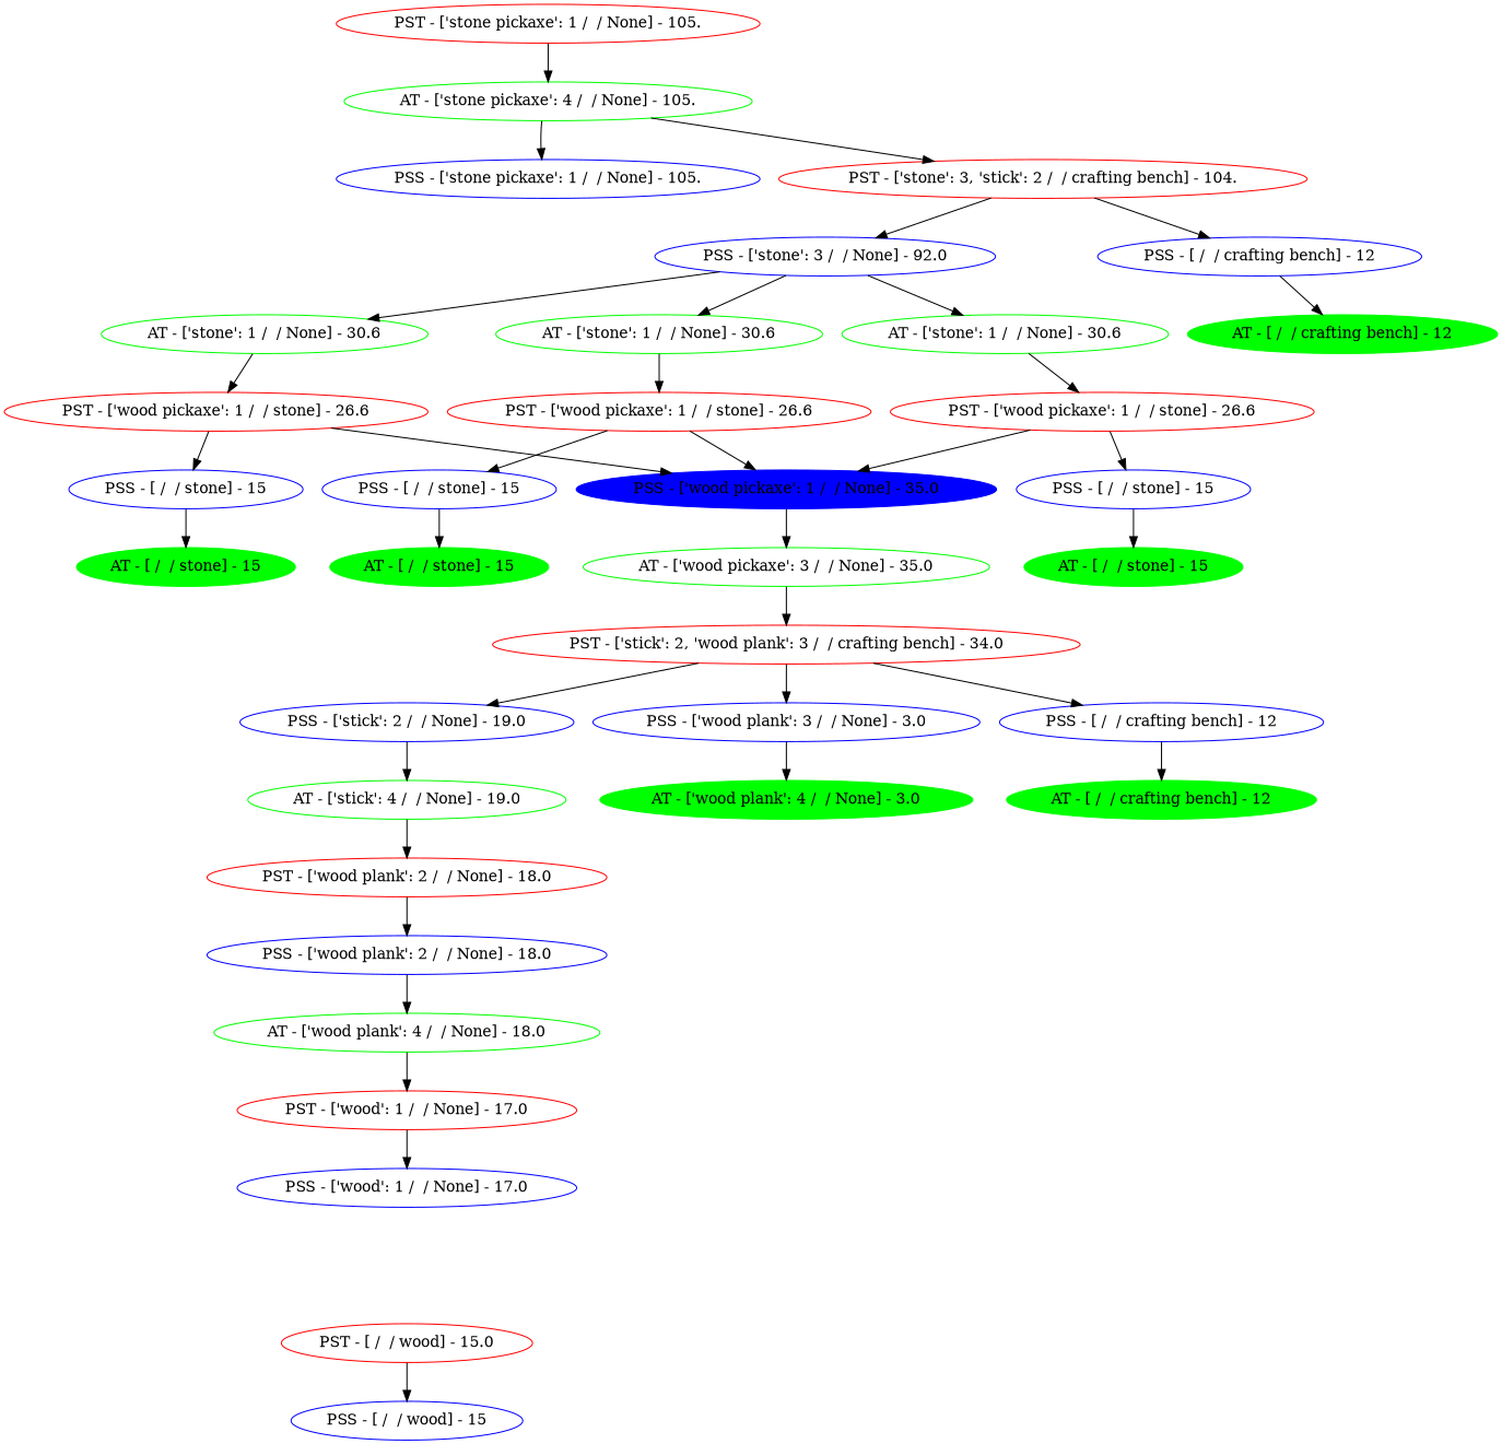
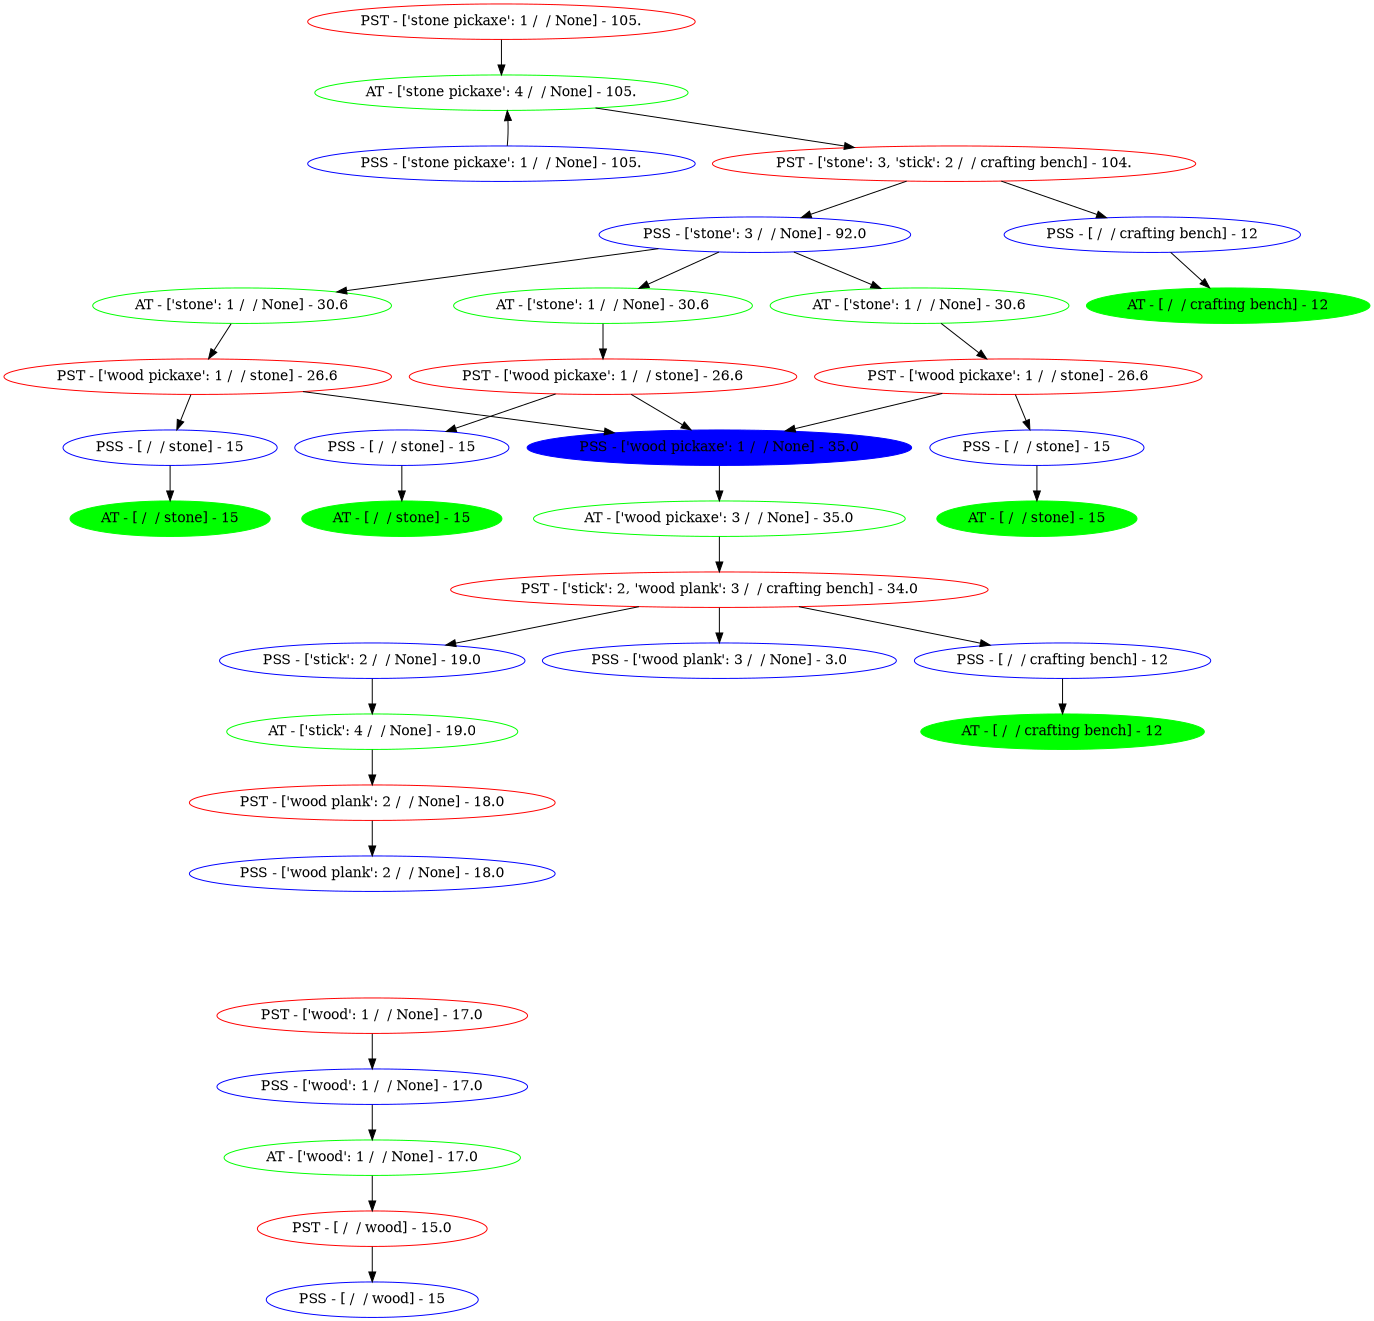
  digraph {
    node [color=green style=unfilled]
    n1 [color=red label="PST - ['stone pickaxe': 1 /  / None] - 105." style=""]
    n2 [label="AT - ['stone pickaxe': 4 /  / None] - 105."]
    n3 [color=blue label="PSS - ['stone pickaxe': 1 /  / None] - 105." style=""]
    n4 [color=red label="PST - ['stone': 3, 'stick': 2 /  / crafting bench] - 104."]
    n5 [color=blue label="PSS - ['stone': 3 /  / None] - 92.0"]
    n6 [color=blue label="PSS - [ /  / crafting bench] - 12"]
    n7 [label="AT - ['stone': 1 /  / None] - 30.6"]
    n8 [label="AT - ['stone': 1 /  / None] - 30.6"]
    n9 [label="AT - ['stone': 1 /  / None] - 30.6"]
    n10 [label="AT - [ /  / crafting bench] - 12" style=filled]
    n11 [color=red label="PST - ['wood pickaxe': 1 /  / stone] - 26.6"]
    n12 [color=red label="PST - ['wood pickaxe': 1 /  / stone] - 26.6"]
    n13 [color=red label="PST - ['wood pickaxe': 1 /  / stone] - 26.6"]
    n14 [color=blue label="PSS - ['wood pickaxe': 1 /  / None] - 35.0" style=filled]
    n15 [color=blue label="PSS - [ /  / stone] - 15"]
    n16 [color=blue label="PSS - [ /  / stone] - 15"]
    n17 [color=blue label="PSS - [ /  / stone] - 15"]
    n18 [label="AT - ['wood pickaxe': 3 /  / None] - 35.0"]
    n19 [label="AT - [ /  / stone] - 15" style=filled]
    n20 [label="AT - [ /  / stone] - 15" style=filled]
    n21 [label="AT - [ /  / stone] - 15" style=filled]
    n22 [color=red label="PST - ['stick': 2, 'wood plank': 3 /  / crafting bench] - 34.0"]
    n23 [color=blue label="PSS - ['stick': 2 /  / None] - 19.0"]
    n24 [color=blue label="PSS - ['wood plank': 3 /  / None] - 3.0"]
    n25 [color=blue label="PSS - [ /  / crafting bench] - 12"]
    n26 [label="AT - ['stick': 4 /  / None] - 19.0"]
-   n27 [label="AT - ['wood plank': 4 /  / None] - 3.0" style=filled]
    n28 [label="AT - [ /  / crafting bench] - 12" style=filled]
    n29 [color=red label="PST - ['wood plank': 2 /  / None] - 18.0"]
    n30 [color=blue label="PSS - ['wood plank': 2 /  / None] - 18.0"]
-   n31 [label="AT - ['wood plank': 4 /  / None] - 18.0"]
    n32 [color=red label="PST - ['wood': 1 /  / None] - 17.0"]
    n33 [color=blue label="PSS - ['wood': 1 /  / None] - 17.0"]
+   n34 [label="AT - ['wood': 1 /  / None] - 17.0"]
    n35 [color=red label="PST - [ /  / wood] - 15.0"]
    n36 [color=blue label="PSS - [ /  / wood] - 15"]
    n1 -> n2
    n2 -> n4
-   n2 -> n3
+   n3 -> n2
    n4 -> n5
    n4 -> n6
    n5 -> n7
    n5 -> n8
    n5 -> n9
    n6 -> n10
    n7 -> n11
    n8 -> n12
    n9 -> n13
    n11 -> n14
    n11 -> n15
    n12 -> n14
    n12 -> n16
    n13 -> n14
    n13 -> n17
    n14 -> n18
    n15 -> n19
    n16 -> n20
    n17 -> n21
    n18 -> n22
    n22 -> n23
    n22 -> n24
    n22 -> n25
    n23 -> n26
-   n24 -> n27
    n25 -> n28
    n26 -> n29
    n29 -> n30
-   n30 -> n31
-   n31 -> n32
    n32 -> n33
+   n33 -> n34
+   n34 -> n35
    n35 -> n36
  }
